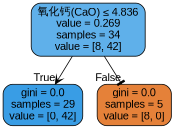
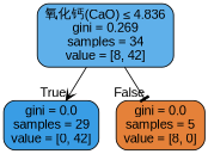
  digraph {
    fontname="Liberation Sans"
    node [color=black fontname="Liberation Sans" shape=box style="filled, rounded"]
    edge [fontname="Liberation Sans" labeldistance=2.5]
-   n1 [fillcolor="#5fb0ea" label=<氧化钙(CaO) &le; 4.836<br/>value = 0.269<br/>samples = 34<br/>value = [8, 42]>]
+   n1 [fillcolor="#5fb0ea" label=<氧化钙(CaO) &le; 4.836<br/>gini = 0.269<br/>samples = 34<br/>value = [8, 42]>]
    n2 [fillcolor="#399de5" label=<gini = 0.0<br/>samples = 29<br/>value = [0, 42]>]
    n3 [fillcolor="#e58139" label=<gini = 0.0<br/>samples = 5<br/>value = [8, 0]>]
    n1 -> n2 [headlabel=True labelangle=45 arrowhead=vee]
    n1 -> n3 [headlabel=False labelangle=-45 arrowhead=tee]
  }
